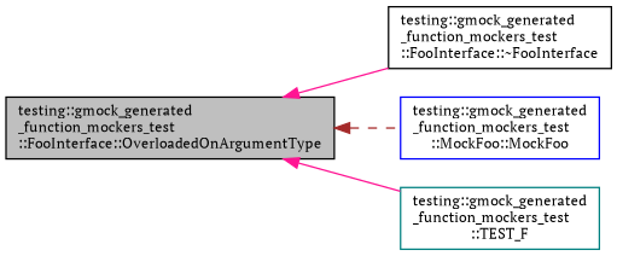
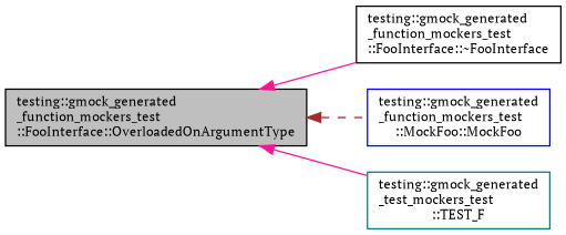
  digraph {
    rankdir=LR
    fontname="PT Serif"
    node [color=black fillcolor=white fontname="PT Serif" fontsize=10 shape=record style=filled]
    edge [color=deeppink dir=back fontname="PT Serif" fontsize=10 labelfontname=Helvetica labelfontsize=10 style=solid]
    n1 [fillcolor=grey75 fontcolor=black height=0.2 label="testing::gmock_generated\l_function_mockers_test\l::FooInterface::OverloadedOnArgumentType" width=0.4]
    n2 [height=0.2 label="testing::gmock_generated\l_function_mockers_test\l::FooInterface::~FooInterface" width=0.4]
    n3 [color=blue height=0.2 label="testing::gmock_generated\l_function_mockers_test\l::MockFoo::MockFoo" width=0.4]
-   n4 [color=teal height=0.2 label="testing::gmock_generated\l_function_mockers_test\l::TEST_F" width=0.4]
+   n4 [color=teal height=0.2 label="testing::gmock_generated\l_test_mockers_test\l::TEST_F" width=0.4]
    n1 -> n2
    n1 -> n3 [color=brown style=dashed]
    n1 -> n4
  }
